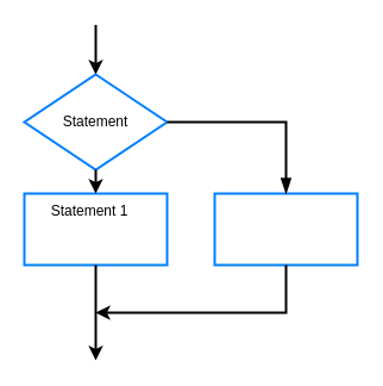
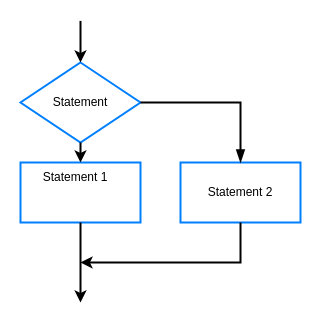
  <mxCell id="0" />
  <mxCell id="1" parent="0" />
  <mxCell id="2" value="" style="rhombus;whiteSpace=wrap;html=1;strokeColor=#007FFF;strokeWidth=2;" vertex="1" parent="1"><mxGeometry x="20" y="62" width="120" height="80" as="geometry" /></mxCell>
  <mxCell id="3" value="" style="endArrow=classic;html=1;entryX=0.5;entryY=0;entryDx=0;entryDy=0;strokeWidth=2;" edge="1" parent="1" target="2"><mxGeometry width="50" height="50" relative="1" as="geometry"><mxPoint x="80" y="20.4" as="sourcePoint" /><mxPoint x="70" y="162" as="targetPoint" /></mxGeometry></mxCell>
  <mxCell id="4" value="Statement" style="text;html=1;strokeColor=none;fillColor=none;align=center;verticalAlign=middle;whiteSpace=wrap;rounded=0;" vertex="1" parent="1"><mxGeometry x="60" y="92" width="40" height="20" as="geometry" /></mxCell>
  <mxCell id="5" value="" style="rounded=0;whiteSpace=wrap;html=1;strokeColor=#007FFF;strokeWidth=2;" vertex="1" parent="1"><mxGeometry x="20" y="162" width="120" height="60" as="geometry" /></mxCell>
  <mxCell id="6" value="" style="rounded=0;whiteSpace=wrap;html=1;strokeColor=#007FFF;strokeWidth=2;" vertex="1" parent="1"><mxGeometry x="180" y="162" width="120" height="60" as="geometry" /></mxCell>
  <mxCell id="7" value="" style="endArrow=blockThin;html=1;exitX=1;exitY=0.5;exitDx=0;exitDy=0;entryX=0.5;entryY=0;entryDx=0;entryDy=0;edgeStyle=orthogonalEdgeStyle;endSize=8;startSize=0;rounded=0;strokeWidth=2;endFill=1;jumpSize=10;jumpStyle=sharp;" edge="1" parent="1" source="2" target="6"><mxGeometry width="50" height="50" relative="1" as="geometry"><mxPoint x="20" y="292" as="sourcePoint" /><mxPoint x="240" y="102" as="targetPoint" /></mxGeometry></mxCell>
  <mxCell id="8" value="" style="endArrow=classic;html=1;strokeWidth=2;exitX=0.5;exitY=1;exitDx=0;exitDy=0;" edge="1" parent="1" source="2" target="5"><mxGeometry width="50" height="50" relative="1" as="geometry"><mxPoint x="20" y="292" as="sourcePoint" /><mxPoint x="70" y="242" as="targetPoint" /></mxGeometry></mxCell>
  <mxCell id="9" value="" style="endArrow=classic;html=1;strokeWidth=2;exitX=0.5;exitY=1;exitDx=0;exitDy=0;" edge="1" parent="1" source="5"><mxGeometry width="50" height="50" relative="1" as="geometry"><mxPoint x="20" y="292" as="sourcePoint" /><mxPoint x="80" y="302" as="targetPoint" /></mxGeometry></mxCell>
  <mxCell id="10" value="" style="endArrow=classic;html=1;strokeWidth=2;edgeStyle=orthogonalEdgeStyle;exitX=0.5;exitY=1;exitDx=0;exitDy=0;rounded=0;" edge="1" parent="1" source="6"><mxGeometry width="50" height="50" relative="1" as="geometry"><mxPoint x="20" y="382" as="sourcePoint" /><mxPoint x="80" y="262" as="targetPoint" /><Array as="points"><mxPoint x="240" y="262" /></Array></mxGeometry></mxCell>
  <mxCell id="11" value="Statement 1" style="text;html=1;strokeColor=none;fillColor=none;align=center;verticalAlign=middle;whiteSpace=wrap;rounded=0;" vertex="1" parent="1"><mxGeometry x="30" y="167" width="90" height="20" as="geometry" /></mxCell>
+ <mxCell id="12" value="Statement 2" style="text;html=1;strokeColor=none;fillColor=none;align=center;verticalAlign=middle;whiteSpace=wrap;rounded=0;" vertex="1" parent="1"><mxGeometry x="180" y="177" width="120" height="30" as="geometry" /></mxCell>
